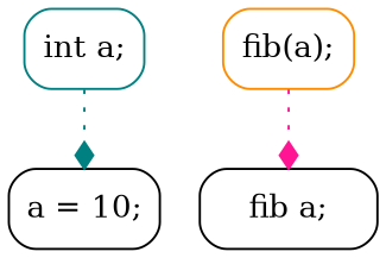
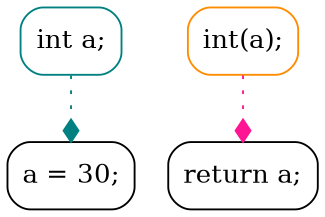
  digraph {
    node [color=black shape=box style=rounded]
    edge [arrowhead=diamond style=dotted]
    n1 [color=teal label="int a;"]
-   n2 [label="a = 10;"]
-   n3 [color=darkorange label="fib(a);"]
-   n4 [label="fib a;"]
+   n2 [label="a = 30;"]
+   n3 [color=darkorange label="int(a);"]
+   n4 [label="return a;"]
    n1 -> n2 [color=teal]
    n3 -> n4 [color=deeppink]
  }
